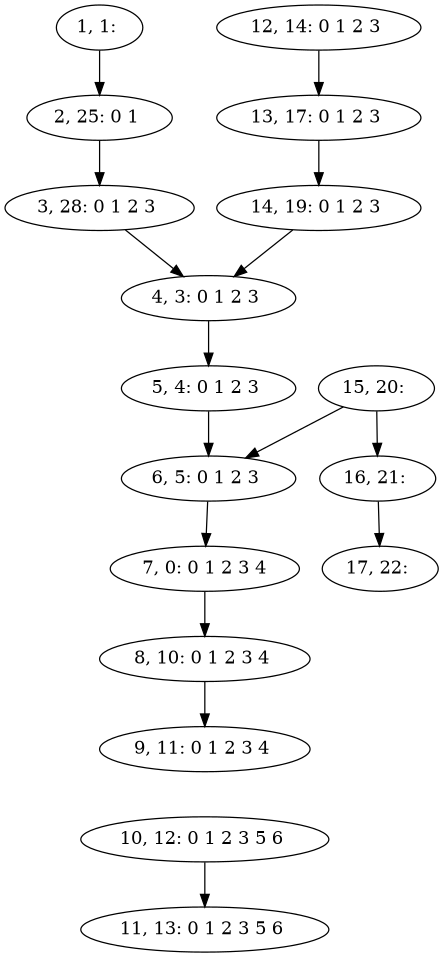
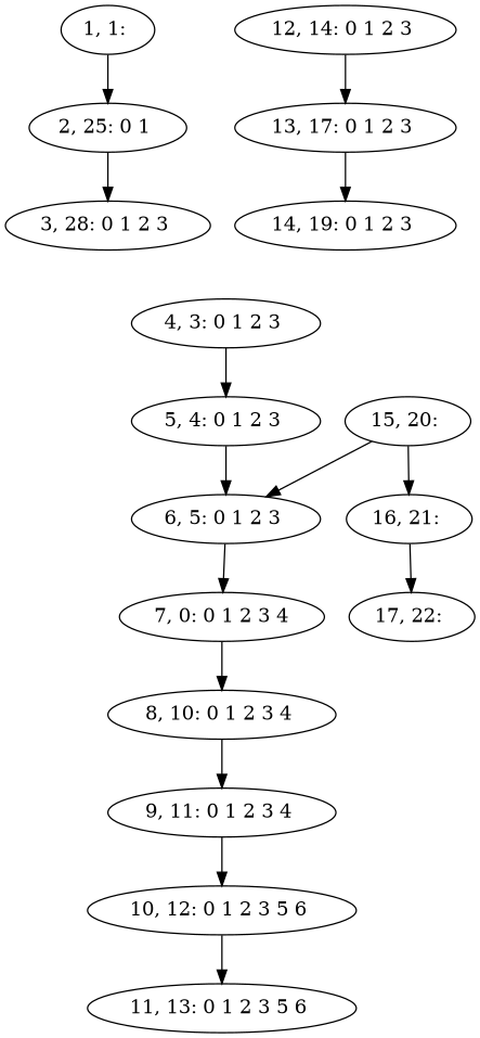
  digraph {
    n1 [label="1, 1: "]
    n2 [label="2, 25: 0 1 "]
    n3 [label="3, 28: 0 1 2 3 "]
    n4 [label="4, 3: 0 1 2 3 "]
    n5 [label="5, 4: 0 1 2 3 "]
    n6 [label="6, 5: 0 1 2 3 "]
    n7 [label="7, 0: 0 1 2 3 4"]
    n8 [label="8, 10: 0 1 2 3 4 "]
    n9 [label="15, 20: "]
    n10 [label="16, 21: "]
    n11 [label="9, 11: 0 1 2 3 4 "]
    n12 [label="10, 12: 0 1 2 3 5 6 "]
    n13 [label="11, 13: 0 1 2 3 5 6 "]
    n14 [label="12, 14: 0 1 2 3 "]
    n15 [label="13, 17: 0 1 2 3 "]
    n16 [label="14, 19: 0 1 2 3 "]
    n17 [label="17, 22: "]
    n1 -> n2
    n2 -> n3
-   n3 -> n4
    n4 -> n5
    n5 -> n6
    n6 -> n7
    n7 -> n8
    n8 -> n11
    n9 -> n6
    n9 -> n10
    n10 -> n17
+   n11 -> n12
    n12 -> n13
    n14 -> n15
    n15 -> n16
-   n16 -> n4
  }
